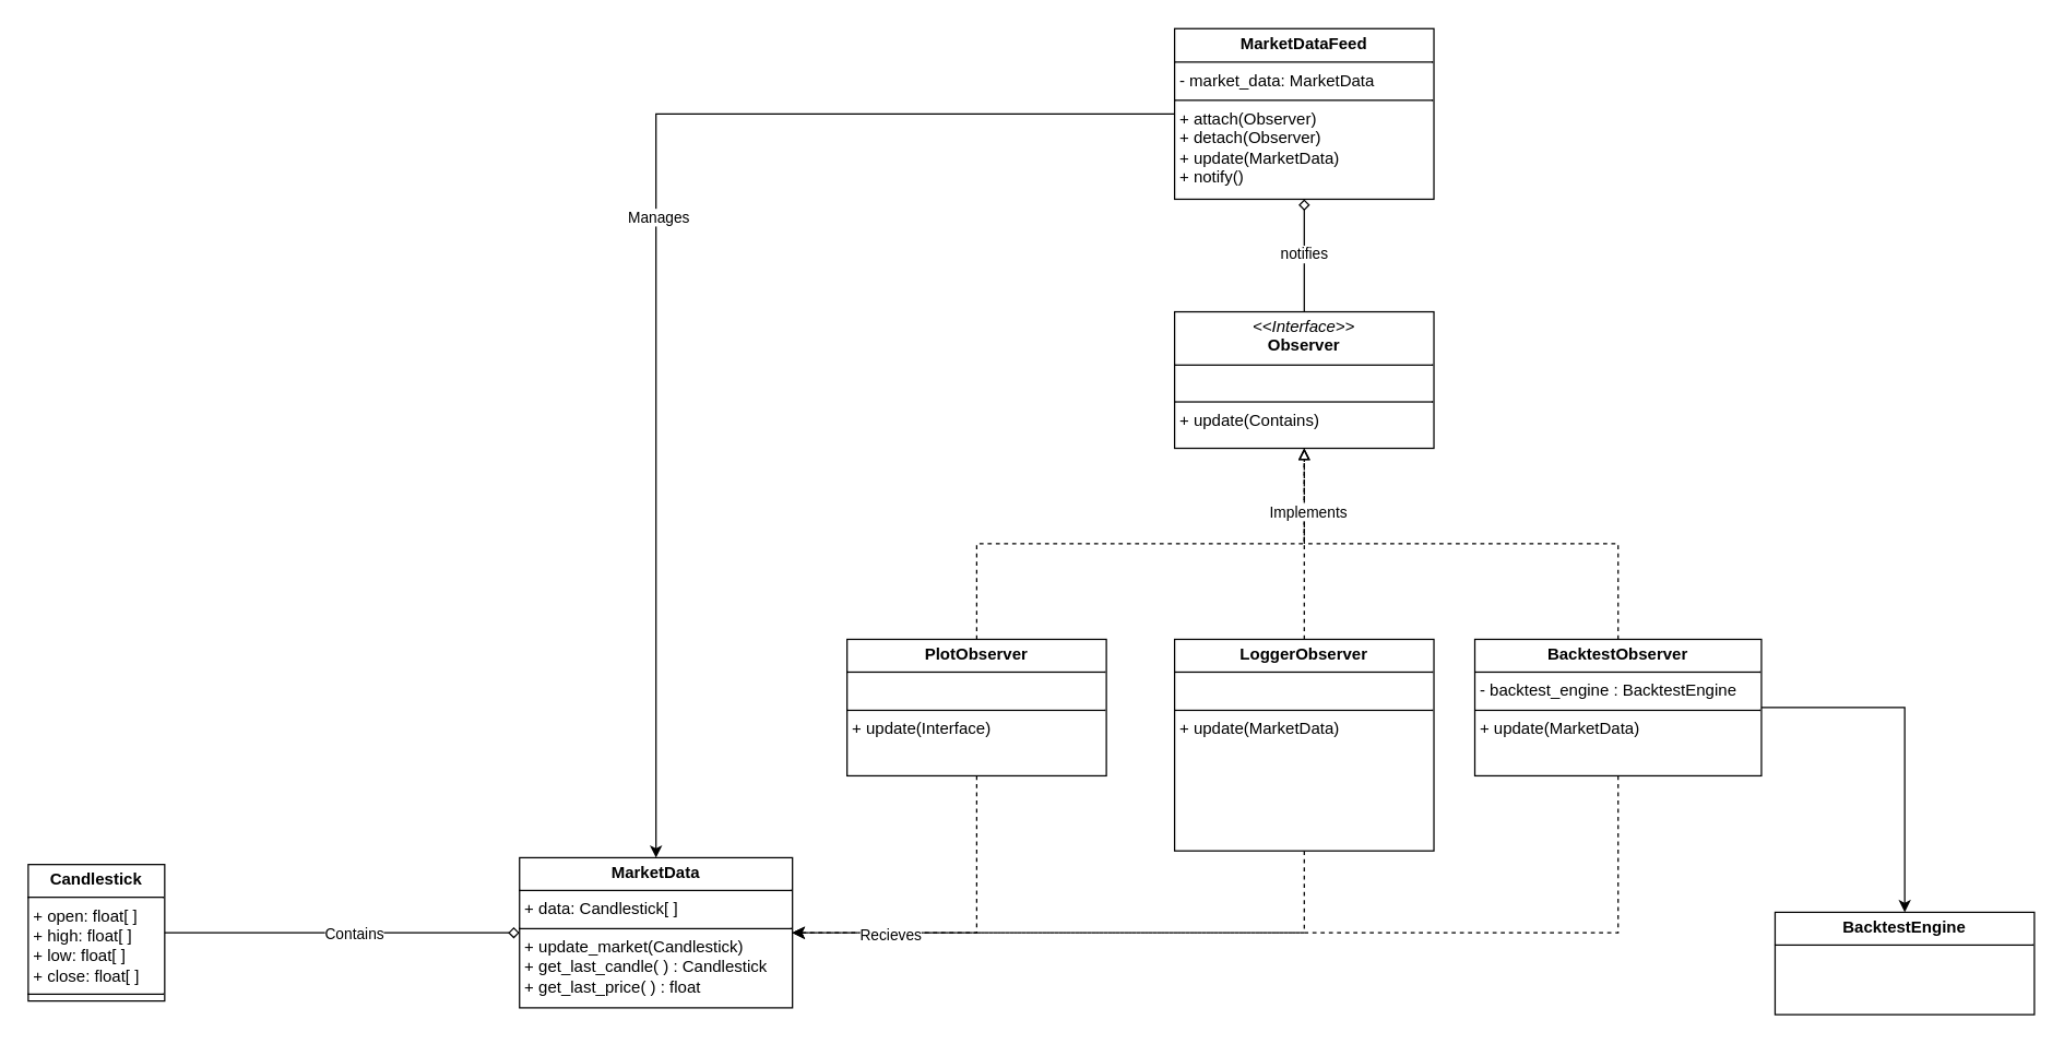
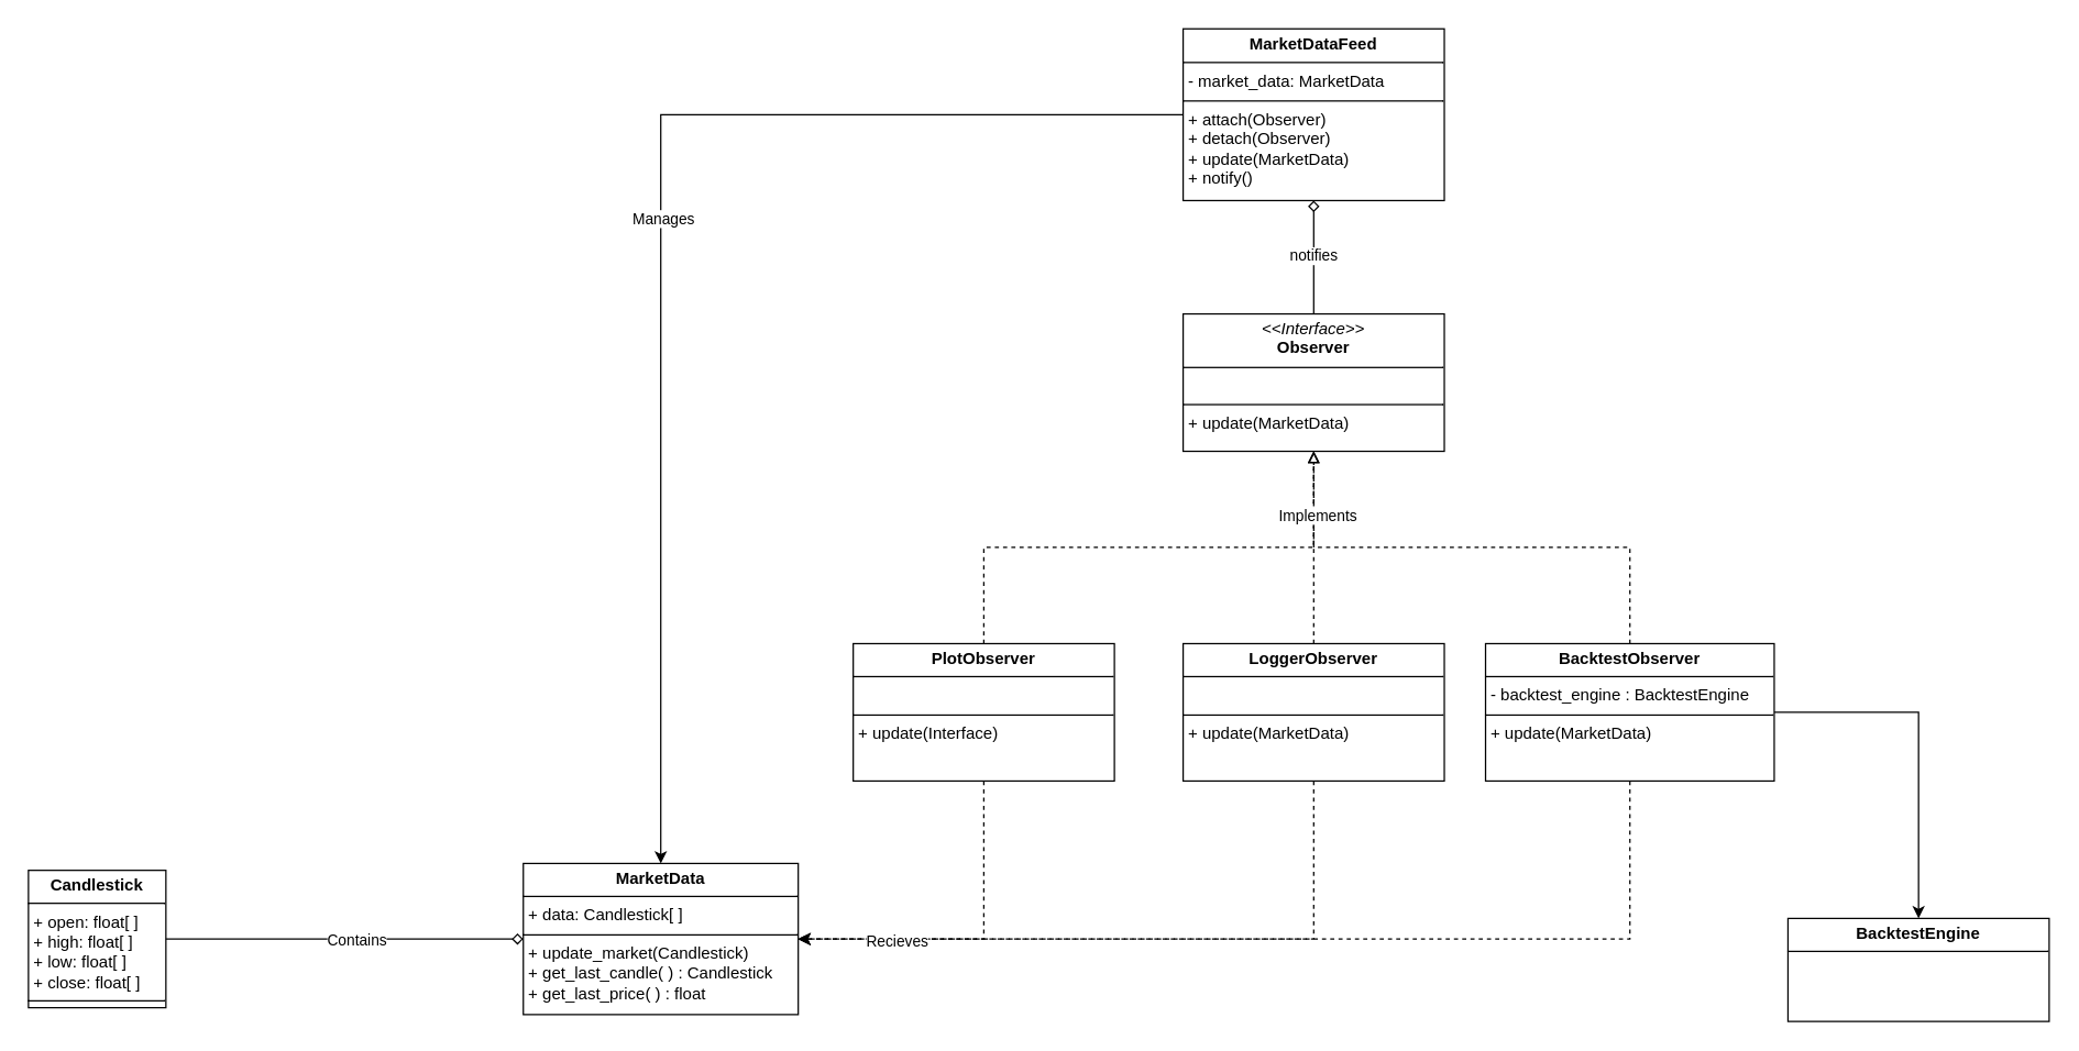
  <mxCell id="0" />
  <mxCell id="1" parent="0" />
  <mxCell id="2" value="&lt;p style=&quot;margin:0px;margin-top:4px;text-align:center;&quot;&gt;&lt;b&gt;BacktestEngine&lt;/b&gt;&lt;/p&gt;&lt;hr size=&quot;1&quot; style=&quot;border-style:solid;&quot;&gt;&lt;p style=&quot;margin:0px;margin-left:4px;&quot;&gt;&lt;br&gt;&lt;/p&gt;" style="verticalAlign=top;align=left;overflow=fill;html=1;whiteSpace=wrap;" vertex="1" parent="1"><mxGeometry x="1300" y="668" width="190" height="75" as="geometry" /></mxCell>
  <mxCell id="3" value="&lt;p style=&quot;margin:0px;margin-top:4px;text-align:center;&quot;&gt;&lt;b&gt;Candlestick&lt;/b&gt;&lt;/p&gt;&lt;hr size=&quot;1&quot; style=&quot;border-style:solid;&quot;&gt;&lt;p style=&quot;margin:0px;margin-left:4px;&quot;&gt;+ open: float[ ]&lt;/p&gt;&lt;p style=&quot;margin:0px;margin-left:4px;&quot;&gt;+ high:&amp;nbsp;&lt;span style=&quot;background-color: transparent; color: light-dark(rgb(0, 0, 0), rgb(255, 255, 255));&quot;&gt;float[ ]&lt;/span&gt;&lt;/p&gt;&lt;p style=&quot;margin:0px;margin-left:4px;&quot;&gt;+ low: float[ ]&lt;br&gt;+ close:&amp;nbsp;&lt;span style=&quot;background-color: transparent; color: light-dark(rgb(0, 0, 0), rgb(255, 255, 255));&quot;&gt;float[ ]&lt;/span&gt;&lt;/p&gt;&lt;hr size=&quot;1&quot; style=&quot;border-style:solid;&quot;&gt;&lt;p style=&quot;margin:0px;margin-left:4px;&quot;&gt;&lt;br&gt;&lt;/p&gt;" style="verticalAlign=top;align=left;overflow=fill;html=1;whiteSpace=wrap;" vertex="1" parent="1"><mxGeometry x="20" y="633" width="100" height="100" as="geometry" /></mxCell>
  <mxCell id="4" style="edgeStyle=orthogonalEdgeStyle;rounded=0;orthogonalLoop=1;jettySize=auto;html=1;entryX=1;entryY=0.5;entryDx=0;entryDy=0;endArrow=none;startFill=0;startArrow=diamond;" edge="1" parent="1" source="6" target="3"><mxGeometry relative="1" as="geometry" /></mxCell>
  <mxCell id="5" value="Contains" style="edgeLabel;html=1;align=center;verticalAlign=middle;resizable=0;points=[];" vertex="1" connectable="0" parent="4"><mxGeometry x="-0.061" relative="1" as="geometry"><mxPoint as="offset" /></mxGeometry></mxCell>
  <mxCell id="6" value="&lt;p style=&quot;margin:0px;margin-top:4px;text-align:center;&quot;&gt;&lt;b&gt;MarketData&lt;/b&gt;&lt;/p&gt;&lt;hr size=&quot;1&quot; style=&quot;border-style:solid;&quot;&gt;&lt;p style=&quot;margin:0px;margin-left:4px;&quot;&gt;+ data: Candlestick[ ]&lt;/p&gt;&lt;hr size=&quot;1&quot; style=&quot;border-style:solid;&quot;&gt;&lt;p style=&quot;margin:0px;margin-left:4px;&quot;&gt;+ update_market(Candlestick)&lt;/p&gt;&lt;p style=&quot;margin:0px;margin-left:4px;&quot;&gt;+ get_last_candle( ) : Candlestick&lt;/p&gt;&lt;p style=&quot;margin:0px;margin-left:4px;&quot;&gt;+ get_last_price( ) : float&lt;/p&gt;" style="verticalAlign=top;align=left;overflow=fill;html=1;whiteSpace=wrap;" vertex="1" parent="1"><mxGeometry x="380" y="628" width="200" height="110" as="geometry" /></mxCell>
  <mxCell id="7" style="edgeStyle=orthogonalEdgeStyle;rounded=0;orthogonalLoop=1;jettySize=auto;html=1;entryX=0.5;entryY=0;entryDx=0;entryDy=0;" edge="1" parent="1" source="11" target="6"><mxGeometry relative="1" as="geometry" /></mxCell>
  <mxCell id="8" value="Manages" style="edgeLabel;html=1;align=center;verticalAlign=middle;resizable=0;points=[];" vertex="1" connectable="0" parent="7"><mxGeometry x="-0.016" y="1" relative="1" as="geometry"><mxPoint as="offset" /></mxGeometry></mxCell>
  <mxCell id="9" style="edgeStyle=orthogonalEdgeStyle;rounded=0;orthogonalLoop=1;jettySize=auto;html=1;entryX=0.5;entryY=0;entryDx=0;entryDy=0;startArrow=diamond;startFill=0;endArrow=none;" edge="1" parent="1" source="11" target="12"><mxGeometry relative="1" as="geometry" /></mxCell>
  <mxCell id="10" value="notifies" style="edgeLabel;html=1;align=center;verticalAlign=middle;resizable=0;points=[];" vertex="1" connectable="0" parent="9"><mxGeometry x="-0.028" y="-1" relative="1" as="geometry"><mxPoint as="offset" /></mxGeometry></mxCell>
  <mxCell id="11" value="&lt;p style=&quot;margin:0px;margin-top:4px;text-align:center;&quot;&gt;&lt;b&gt;MarketDataFeed&lt;/b&gt;&lt;/p&gt;&lt;hr size=&quot;1&quot; style=&quot;border-style:solid;&quot;&gt;&lt;p style=&quot;margin:0px;margin-left:4px;&quot;&gt;- market_data: MarketData&lt;/p&gt;&lt;hr size=&quot;1&quot; style=&quot;border-style:solid;&quot;&gt;&lt;p style=&quot;margin:0px;margin-left:4px;&quot;&gt;+ attach(Observer)&lt;br&gt;&lt;/p&gt;&lt;p style=&quot;margin:0px;margin-left:4px;&quot;&gt;+ detach(Observer)&lt;/p&gt;&lt;p style=&quot;margin:0px;margin-left:4px;&quot;&gt;+ update(MarketData)&lt;/p&gt;&lt;p style=&quot;margin:0px;margin-left:4px;&quot;&gt;+ notify()&lt;/p&gt;" style="verticalAlign=top;align=left;overflow=fill;html=1;whiteSpace=wrap;" vertex="1" parent="1"><mxGeometry x="860" y="20.5" width="190" height="125" as="geometry" /></mxCell>
- <mxCell id="12" value="&lt;p style=&quot;margin:0px;margin-top:4px;text-align:center;&quot;&gt;&lt;i&gt;&amp;lt;&amp;lt;Interface&amp;gt;&amp;gt;&lt;/i&gt;&lt;br&gt;&lt;b&gt;Observer&lt;/b&gt;&lt;/p&gt;&lt;hr size=&quot;1&quot; style=&quot;border-style:solid;&quot;&gt;&lt;p style=&quot;margin:0px;margin-left:4px;&quot;&gt;&lt;br&gt;&lt;/p&gt;&lt;hr size=&quot;1&quot; style=&quot;border-style:solid;&quot;&gt;&lt;p style=&quot;margin:0px;margin-left:4px;&quot;&gt;+ update(Contains)&lt;br&gt;&lt;/p&gt;" style="verticalAlign=top;align=left;overflow=fill;html=1;whiteSpace=wrap;" vertex="1" parent="1"><mxGeometry x="860" y="228" width="190" height="100" as="geometry" /></mxCell>
+ <mxCell id="12" value="&lt;p style=&quot;margin:0px;margin-top:4px;text-align:center;&quot;&gt;&lt;i&gt;&amp;lt;&amp;lt;Interface&amp;gt;&amp;gt;&lt;/i&gt;&lt;br&gt;&lt;b&gt;Observer&lt;/b&gt;&lt;/p&gt;&lt;hr size=&quot;1&quot; style=&quot;border-style:solid;&quot;&gt;&lt;p style=&quot;margin:0px;margin-left:4px;&quot;&gt;&lt;br&gt;&lt;/p&gt;&lt;hr size=&quot;1&quot; style=&quot;border-style:solid;&quot;&gt;&lt;p style=&quot;margin:0px;margin-left:4px;&quot;&gt;+ update(MarketData)&lt;br&gt;&lt;/p&gt;" style="verticalAlign=top;align=left;overflow=fill;html=1;whiteSpace=wrap;" vertex="1" parent="1"><mxGeometry x="860" y="228" width="190" height="100" as="geometry" /></mxCell>
  <mxCell id="13" style="edgeStyle=orthogonalEdgeStyle;rounded=0;orthogonalLoop=1;jettySize=auto;html=1;entryX=0.5;entryY=1;entryDx=0;entryDy=0;dashed=1;endArrow=block;endFill=0;" edge="1" parent="1" source="15" target="12"><mxGeometry relative="1" as="geometry" /></mxCell>
  <mxCell id="14" style="edgeStyle=orthogonalEdgeStyle;rounded=0;orthogonalLoop=1;jettySize=auto;html=1;entryX=1;entryY=0.5;entryDx=0;entryDy=0;exitX=0.5;exitY=1;exitDx=0;exitDy=0;dashed=1;" edge="1" parent="1" source="15" target="6"><mxGeometry relative="1" as="geometry" /></mxCell>
- <mxCell id="15" value="&lt;p style=&quot;margin:0px;margin-top:4px;text-align:center;&quot;&gt;&lt;b&gt;LoggerObserver&lt;/b&gt;&lt;/p&gt;&lt;hr size=&quot;1&quot; style=&quot;border-style:solid;&quot;&gt;&lt;p style=&quot;margin:0px;margin-left:4px;&quot;&gt;&lt;br&gt;&lt;/p&gt;&lt;hr size=&quot;1&quot; style=&quot;border-style:solid;&quot;&gt;&lt;p style=&quot;margin:0px;margin-left:4px;&quot;&gt;+ update(MarketData)&lt;br&gt;&lt;/p&gt;" style="verticalAlign=top;align=left;overflow=fill;html=1;whiteSpace=wrap;" vertex="1" parent="1"><mxGeometry x="860" y="468" width="190" height="155" as="geometry" /></mxCell>
+ <mxCell id="15" value="&lt;p style=&quot;margin:0px;margin-top:4px;text-align:center;&quot;&gt;&lt;b&gt;LoggerObserver&lt;/b&gt;&lt;/p&gt;&lt;hr size=&quot;1&quot; style=&quot;border-style:solid;&quot;&gt;&lt;p style=&quot;margin:0px;margin-left:4px;&quot;&gt;&lt;br&gt;&lt;/p&gt;&lt;hr size=&quot;1&quot; style=&quot;border-style:solid;&quot;&gt;&lt;p style=&quot;margin:0px;margin-left:4px;&quot;&gt;+ update(MarketData)&lt;br&gt;&lt;/p&gt;" style="verticalAlign=top;align=left;overflow=fill;html=1;whiteSpace=wrap;" vertex="1" parent="1"><mxGeometry x="860" y="468" width="190" height="100" as="geometry" /></mxCell>
  <mxCell id="16" style="edgeStyle=orthogonalEdgeStyle;rounded=0;orthogonalLoop=1;jettySize=auto;html=1;entryX=0.5;entryY=1;entryDx=0;entryDy=0;exitX=0.5;exitY=0;exitDx=0;exitDy=0;dashed=1;endArrow=block;endFill=0;" edge="1" parent="1" source="18" target="12"><mxGeometry relative="1" as="geometry" /></mxCell>
  <mxCell id="17" style="edgeStyle=orthogonalEdgeStyle;rounded=0;orthogonalLoop=1;jettySize=auto;html=1;entryX=1;entryY=0.5;entryDx=0;entryDy=0;exitX=0.5;exitY=1;exitDx=0;exitDy=0;dashed=1;" edge="1" parent="1" source="18" target="6"><mxGeometry relative="1" as="geometry" /></mxCell>
  <mxCell id="18" value="&lt;p style=&quot;margin:0px;margin-top:4px;text-align:center;&quot;&gt;&lt;b&gt;PlotObserver&lt;/b&gt;&lt;/p&gt;&lt;hr size=&quot;1&quot; style=&quot;border-style:solid;&quot;&gt;&lt;p style=&quot;margin:0px;margin-left:4px;&quot;&gt;&lt;br&gt;&lt;/p&gt;&lt;hr size=&quot;1&quot; style=&quot;border-style:solid;&quot;&gt;&lt;p style=&quot;margin:0px;margin-left:4px;&quot;&gt;+ update(Interface)&lt;br&gt;&lt;/p&gt;" style="verticalAlign=top;align=left;overflow=fill;html=1;whiteSpace=wrap;" vertex="1" parent="1"><mxGeometry x="620" y="468" width="190" height="100" as="geometry" /></mxCell>
  <mxCell id="19" style="edgeStyle=orthogonalEdgeStyle;rounded=0;orthogonalLoop=1;jettySize=auto;html=1;entryX=0.5;entryY=0;entryDx=0;entryDy=0;exitX=1;exitY=0.5;exitDx=0;exitDy=0;" edge="1" parent="1" source="24" target="2"><mxGeometry relative="1" as="geometry" /></mxCell>
  <mxCell id="20" style="edgeStyle=orthogonalEdgeStyle;rounded=0;orthogonalLoop=1;jettySize=auto;html=1;entryX=0.5;entryY=1;entryDx=0;entryDy=0;exitX=0.5;exitY=0;exitDx=0;exitDy=0;dashed=1;endArrow=block;endFill=0;" edge="1" parent="1" source="24" target="12"><mxGeometry relative="1" as="geometry" /></mxCell>
  <mxCell id="21" value="Implements" style="edgeLabel;html=1;align=center;verticalAlign=middle;resizable=0;points=[];" vertex="1" connectable="0" parent="20"><mxGeometry x="0.75" y="-2" relative="1" as="geometry"><mxPoint as="offset" /></mxGeometry></mxCell>
  <mxCell id="22" style="edgeStyle=orthogonalEdgeStyle;rounded=0;orthogonalLoop=1;jettySize=auto;html=1;entryX=1;entryY=0.5;entryDx=0;entryDy=0;exitX=0.5;exitY=1;exitDx=0;exitDy=0;dashed=1;" edge="1" parent="1" source="24" target="6"><mxGeometry relative="1" as="geometry" /></mxCell>
  <mxCell id="23" value="Recieves" style="edgeLabel;html=1;align=center;verticalAlign=middle;resizable=0;points=[];" vertex="1" connectable="0" parent="22"><mxGeometry x="0.802" y="1" relative="1" as="geometry"><mxPoint as="offset" /></mxGeometry></mxCell>
  <mxCell id="24" value="&lt;p style=&quot;margin:0px;margin-top:4px;text-align:center;&quot;&gt;&lt;b&gt;BacktestObserver&lt;/b&gt;&lt;/p&gt;&lt;hr size=&quot;1&quot; style=&quot;border-style:solid;&quot;&gt;&lt;p style=&quot;margin:0px;margin-left:4px;&quot;&gt;- backtest_engine : BacktestEngine&lt;/p&gt;&lt;hr size=&quot;1&quot; style=&quot;border-style:solid;&quot;&gt;&lt;p style=&quot;margin:0px;margin-left:4px;&quot;&gt;+ update(MarketData)&lt;br&gt;&lt;/p&gt;" style="verticalAlign=top;align=left;overflow=fill;html=1;whiteSpace=wrap;" vertex="1" parent="1"><mxGeometry x="1080" y="468" width="210" height="100" as="geometry" /></mxCell>
